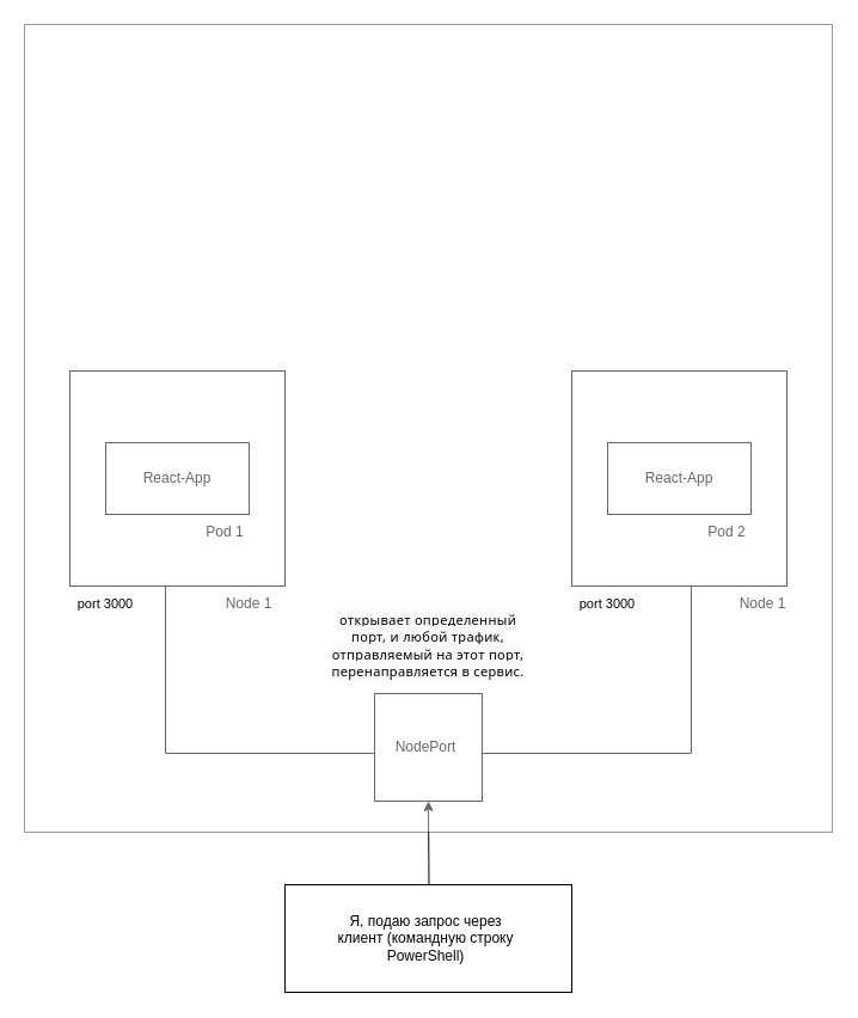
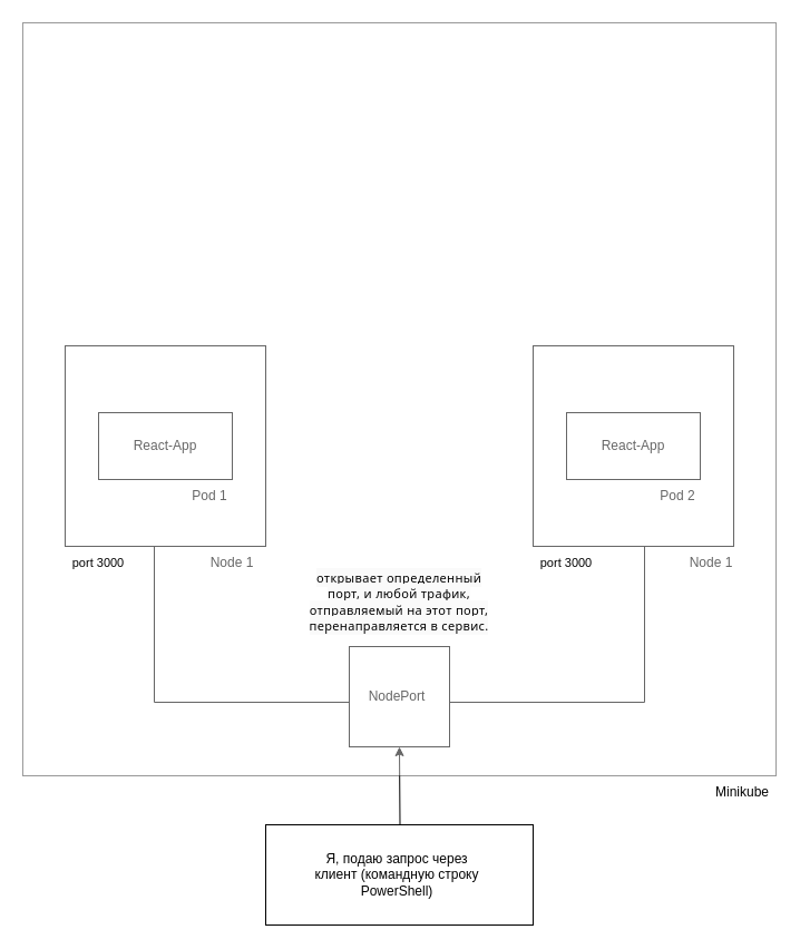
  <mxCell id="0" />
  <mxCell id="1" parent="0" />
  <mxCell id="2" value="" style="rounded=0;whiteSpace=wrap;html=1;" vertex="1" parent="1"><mxGeometry x="238" y="740" width="240" height="90" as="geometry" /></mxCell>
  <mxCell id="3" value="Я, подаю запрос через клиент (командную строку PowerShell)" style="text;html=1;strokeColor=none;fillColor=none;align=center;verticalAlign=middle;whiteSpace=wrap;rounded=0;" vertex="1" parent="1"><mxGeometry x="278" y="770" width="156" height="30" as="geometry" /></mxCell>
  <mxCell id="4" value="" style="endArrow=classic;html=1;rounded=0;" edge="1" parent="1"><mxGeometry width="50" height="50" relative="1" as="geometry"><mxPoint x="358.5" y="740" as="sourcePoint" /><mxPoint x="358" y="670" as="targetPoint" /></mxGeometry></mxCell>
  <mxCell id="5" value="" style="rounded=0;whiteSpace=wrap;html=1;" vertex="1" parent="1"><mxGeometry x="313" y="580" width="90" height="90" as="geometry" /></mxCell>
  <mxCell id="6" value="NodePort" style="text;html=1;strokeColor=none;fillColor=none;align=center;verticalAlign=middle;whiteSpace=wrap;rounded=0;" vertex="1" parent="1"><mxGeometry x="326" y="610" width="60" height="30" as="geometry" /></mxCell>
  <mxCell id="7" value="" style="whiteSpace=wrap;html=1;aspect=fixed;" vertex="1" parent="1"><mxGeometry x="58" y="310" width="180" height="180" as="geometry" /></mxCell>
  <mxCell id="8" value="" style="whiteSpace=wrap;html=1;aspect=fixed;" vertex="1" parent="1"><mxGeometry x="478" y="310" width="180" height="180" as="geometry" /></mxCell>
  <mxCell id="9" value="" style="endArrow=none;html=1;rounded=0;" edge="1" parent="1"><mxGeometry width="50" height="50" relative="1" as="geometry"><mxPoint x="313" y="630" as="sourcePoint" /><mxPoint x="138" y="630" as="targetPoint" /></mxGeometry></mxCell>
  <mxCell id="10" value="" style="endArrow=none;html=1;rounded=0;" edge="1" parent="1"><mxGeometry width="50" height="50" relative="1" as="geometry"><mxPoint x="138" y="630" as="sourcePoint" /><mxPoint x="138" y="490" as="targetPoint" /></mxGeometry></mxCell>
  <mxCell id="11" value="" style="endArrow=none;html=1;rounded=0;" edge="1" parent="1"><mxGeometry width="50" height="50" relative="1" as="geometry"><mxPoint x="578" y="630" as="sourcePoint" /><mxPoint x="403" y="630" as="targetPoint" /></mxGeometry></mxCell>
  <mxCell id="12" value="" style="endArrow=none;html=1;rounded=0;" edge="1" parent="1"><mxGeometry width="50" height="50" relative="1" as="geometry"><mxPoint x="578" y="630" as="sourcePoint" /><mxPoint x="578" y="490" as="targetPoint" /></mxGeometry></mxCell>
  <mxCell id="13" value="Node 1" style="text;html=1;strokeColor=none;fillColor=none;align=center;verticalAlign=middle;whiteSpace=wrap;rounded=0;" vertex="1" parent="1"><mxGeometry x="178" y="490" width="60" height="30" as="geometry" /></mxCell>
  <mxCell id="14" value="Node 1" style="text;html=1;strokeColor=none;fillColor=none;align=center;verticalAlign=middle;whiteSpace=wrap;rounded=0;" vertex="1" parent="1"><mxGeometry x="608" y="490" width="60" height="30" as="geometry" /></mxCell>
  <mxCell id="15" value="" style="rounded=0;whiteSpace=wrap;html=1;" vertex="1" parent="1"><mxGeometry x="88" y="370" width="120" height="60" as="geometry" /></mxCell>
  <mxCell id="16" value="Pod 1" style="text;html=1;strokeColor=none;fillColor=none;align=center;verticalAlign=middle;whiteSpace=wrap;rounded=0;" vertex="1" parent="1"><mxGeometry x="158" y="430" width="60" height="30" as="geometry" /></mxCell>
  <mxCell id="17" value="" style="rounded=0;whiteSpace=wrap;html=1;" vertex="1" parent="1"><mxGeometry x="508" y="370" width="120" height="60" as="geometry" /></mxCell>
  <mxCell id="18" value="Pod 2" style="text;html=1;strokeColor=none;fillColor=none;align=center;verticalAlign=middle;whiteSpace=wrap;rounded=0;" vertex="1" parent="1"><mxGeometry x="578" y="430" width="60" height="30" as="geometry" /></mxCell>
  <mxCell id="19" value="React-App" style="text;html=1;strokeColor=none;fillColor=none;align=center;verticalAlign=middle;whiteSpace=wrap;rounded=0;" vertex="1" parent="1"><mxGeometry x="118" y="385" width="60" height="30" as="geometry" /></mxCell>
  <mxCell id="20" value="React-App" style="text;html=1;strokeColor=none;fillColor=none;align=center;verticalAlign=middle;whiteSpace=wrap;rounded=0;" vertex="1" parent="1"><mxGeometry x="538" y="385" width="60" height="30" as="geometry" /></mxCell>
  <mxCell id="21" value="" style="whiteSpace=wrap;html=1;aspect=fixed;opacity=40;" vertex="1" parent="1"><mxGeometry x="20" y="20" width="676" height="676" as="geometry" /></mxCell>
+ <mxCell id="22" value="Minikube" style="text;html=1;strokeColor=none;fillColor=none;align=center;verticalAlign=middle;whiteSpace=wrap;rounded=0;opacity=40;" vertex="1" parent="1"><mxGeometry x="636" y="696" width="60" height="30" as="geometry" /></mxCell>
  <mxCell id="23" value="&lt;span style=&quot;font-family: system-ui, -apple-system, &amp;quot;Segoe UI&amp;quot;, Roboto, Helvetica, Arial, sans-serif, &amp;quot;Apple Color Emoji&amp;quot;, &amp;quot;Segoe UI Emoji&amp;quot;; letter-spacing: 0.32px; text-align: start; background-color: rgb(250, 250, 250);&quot;&gt;&lt;font style=&quot;font-size: 11px;&quot;&gt;открывает определенный порт, и любой трафик, отправляемый на этот порт, перенаправляется в сервис.&lt;/font&gt;&lt;/span&gt;" style="text;html=1;strokeColor=none;fillColor=none;align=center;verticalAlign=middle;whiteSpace=wrap;rounded=0;opacity=40;" vertex="1" parent="1"><mxGeometry x="268" y="500" width="180" height="80" as="geometry" /></mxCell>
  <mxCell id="24" value="port 3000" style="text;html=1;strokeColor=none;fillColor=none;align=center;verticalAlign=middle;whiteSpace=wrap;rounded=0;fontSize=11;opacity=40;" vertex="1" parent="1"><mxGeometry x="58" y="490" width="60" height="30" as="geometry" /></mxCell>
  <mxCell id="25" value="port 3000" style="text;html=1;strokeColor=none;fillColor=none;align=center;verticalAlign=middle;whiteSpace=wrap;rounded=0;fontSize=11;opacity=40;" vertex="1" parent="1"><mxGeometry x="478" y="490" width="60" height="30" as="geometry" /></mxCell>
